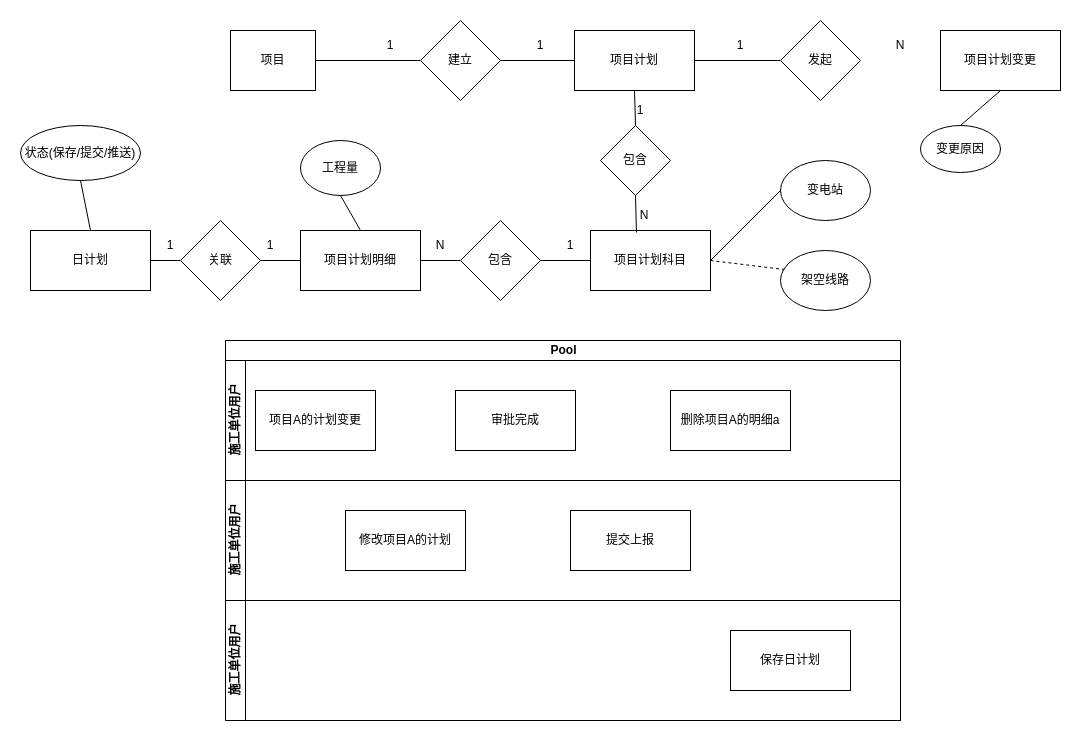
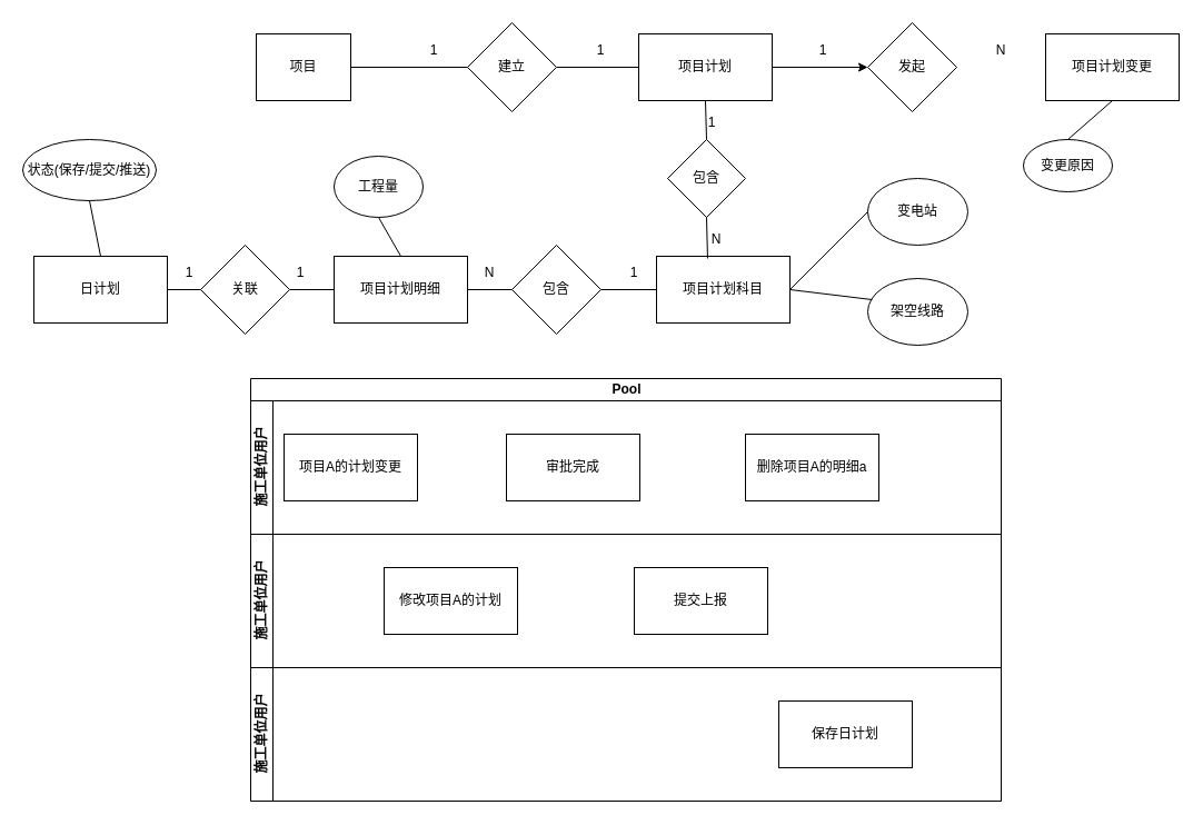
  <mxCell id="0" />
  <mxCell id="1" parent="0" />
  <mxCell id="2" value="日计划" style="rounded=0;whiteSpace=wrap;html=1;" vertex="1" parent="1"><mxGeometry x="30" y="230" width="120" height="60" as="geometry" /></mxCell>
  <mxCell id="3" value="项目计划" style="rounded=0;whiteSpace=wrap;html=1;" vertex="1" parent="1"><mxGeometry x="574" y="30" width="120" height="60" as="geometry" /></mxCell>
  <mxCell id="4" value="项目计划变更" style="rounded=0;whiteSpace=wrap;html=1;" vertex="1" parent="1"><mxGeometry x="940" y="30" width="120" height="60" as="geometry" /></mxCell>
  <mxCell id="5" value="项目计划明细" style="rounded=0;whiteSpace=wrap;html=1;" vertex="1" parent="1"><mxGeometry x="300" y="230" width="120" height="60" as="geometry" /></mxCell>
  <mxCell id="6" value="发起" style="rhombus;whiteSpace=wrap;html=1;" vertex="1" parent="1"><mxGeometry x="780" y="20" width="80" height="80" as="geometry" /></mxCell>
- <mxCell id="7" value="" style="endArrow=none;html=1;rounded=0;exitX=1;exitY=0.5;exitDx=0;exitDy=0;" edge="1" parent="1" source="3" target="6"><mxGeometry width="50" height="50" relative="1" as="geometry"><mxPoint x="970" y="330" as="sourcePoint" /><mxPoint x="1020" y="280" as="targetPoint" /></mxGeometry></mxCell>
+ <mxCell id="7" value="" style="endArrow=classic;html=1;rounded=0;exitX=1;exitY=0.5;exitDx=0;exitDy=0;" edge="1" parent="1" source="3" target="6"><mxGeometry width="50" height="50" relative="1" as="geometry"><mxPoint x="970" y="330" as="sourcePoint" /><mxPoint x="1020" y="280" as="targetPoint" /></mxGeometry></mxCell>
  <mxCell id="8" value="项目" style="rounded=0;whiteSpace=wrap;html=1;" vertex="1" parent="1"><mxGeometry x="230" y="30" width="85" height="60" as="geometry" /></mxCell>
  <mxCell id="9" value="建立" style="rhombus;whiteSpace=wrap;html=1;" vertex="1" parent="1"><mxGeometry x="420" y="20" width="80" height="80" as="geometry" /></mxCell>
  <mxCell id="10" value="" style="endArrow=none;html=1;rounded=0;exitX=1;exitY=0.5;exitDx=0;exitDy=0;entryX=0;entryY=0.5;entryDx=0;entryDy=0;" edge="1" parent="1" source="9" target="3"><mxGeometry width="50" height="50" relative="1" as="geometry"><mxPoint x="740" y="210" as="sourcePoint" /><mxPoint x="790" y="160" as="targetPoint" /></mxGeometry></mxCell>
  <mxCell id="11" value="" style="endArrow=none;html=1;rounded=0;exitX=1;exitY=0.5;exitDx=0;exitDy=0;entryX=0;entryY=0.5;entryDx=0;entryDy=0;" edge="1" parent="1" source="8" target="9"><mxGeometry width="50" height="50" relative="1" as="geometry"><mxPoint x="370" y="200" as="sourcePoint" /><mxPoint x="420" y="150" as="targetPoint" /></mxGeometry></mxCell>
  <mxCell id="12" value="关联" style="rhombus;whiteSpace=wrap;html=1;" vertex="1" parent="1"><mxGeometry x="180" y="220" width="80" height="80" as="geometry" /></mxCell>
  <mxCell id="13" value="" style="endArrow=none;html=1;rounded=0;exitX=1;exitY=0.5;exitDx=0;exitDy=0;entryX=0;entryY=0.5;entryDx=0;entryDy=0;" edge="1" parent="1" source="12" target="5"><mxGeometry width="50" height="50" relative="1" as="geometry"><mxPoint x="490" y="430" as="sourcePoint" /><mxPoint x="570" y="300" as="targetPoint" /></mxGeometry></mxCell>
  <mxCell id="14" value="" style="endArrow=none;html=1;rounded=0;exitX=1;exitY=0.5;exitDx=0;exitDy=0;entryX=0;entryY=0.5;entryDx=0;entryDy=0;" edge="1" parent="1" source="2" target="12"><mxGeometry width="50" height="50" relative="1" as="geometry"><mxPoint x="310" y="470" as="sourcePoint" /><mxPoint x="360" y="420" as="targetPoint" /></mxGeometry></mxCell>
  <mxCell id="15" value="1" style="text;html=1;strokeColor=none;fillColor=none;align=center;verticalAlign=middle;whiteSpace=wrap;rounded=0;" vertex="1" parent="1"><mxGeometry x="360" y="30" width="60" height="30" as="geometry" /></mxCell>
  <mxCell id="16" value="1" style="text;html=1;strokeColor=none;fillColor=none;align=center;verticalAlign=middle;whiteSpace=wrap;rounded=0;" vertex="1" parent="1"><mxGeometry x="510" y="30" width="60" height="30" as="geometry" /></mxCell>
  <mxCell id="17" value="1" style="text;html=1;strokeColor=none;fillColor=none;align=center;verticalAlign=middle;whiteSpace=wrap;rounded=0;" vertex="1" parent="1"><mxGeometry x="710" y="30" width="60" height="30" as="geometry" /></mxCell>
  <mxCell id="18" value="N" style="text;html=1;strokeColor=none;fillColor=none;align=center;verticalAlign=middle;whiteSpace=wrap;rounded=0;" vertex="1" parent="1"><mxGeometry x="870" y="30" width="60" height="30" as="geometry" /></mxCell>
  <mxCell id="19" value="N" style="text;html=1;strokeColor=none;fillColor=none;align=center;verticalAlign=middle;whiteSpace=wrap;rounded=0;" vertex="1" parent="1"><mxGeometry x="614" y="200" width="60" height="30" as="geometry" /></mxCell>
  <mxCell id="20" value="项目计划科目" style="rounded=0;whiteSpace=wrap;html=1;" vertex="1" parent="1"><mxGeometry x="590" y="230" width="120" height="60" as="geometry" /></mxCell>
  <mxCell id="21" value="包含" style="rhombus;whiteSpace=wrap;html=1;" vertex="1" parent="1"><mxGeometry x="600" y="125" width="70" height="70" as="geometry" /></mxCell>
  <mxCell id="22" value="" style="endArrow=none;html=1;rounded=0;exitX=0.5;exitY=1;exitDx=0;exitDy=0;entryX=0.5;entryY=0;entryDx=0;entryDy=0;" edge="1" parent="1" source="3" target="21"><mxGeometry width="50" height="50" relative="1" as="geometry"><mxPoint x="630" y="260" as="sourcePoint" /><mxPoint x="680" y="210" as="targetPoint" /></mxGeometry></mxCell>
  <mxCell id="23" value="1" style="text;html=1;strokeColor=none;fillColor=none;align=center;verticalAlign=middle;whiteSpace=wrap;rounded=0;" vertex="1" parent="1"><mxGeometry x="610" y="95" width="60" height="30" as="geometry" /></mxCell>
  <mxCell id="24" value="变电站" style="ellipse;whiteSpace=wrap;html=1;" vertex="1" parent="1"><mxGeometry x="780" y="160" width="90" height="60" as="geometry" /></mxCell>
  <mxCell id="25" value="架空线路" style="ellipse;whiteSpace=wrap;html=1;" vertex="1" parent="1"><mxGeometry x="780" y="250" width="90" height="60" as="geometry" /></mxCell>
  <mxCell id="26" value="" style="endArrow=none;html=1;rounded=0;exitX=1;exitY=0.5;exitDx=0;exitDy=0;entryX=0;entryY=0.5;entryDx=0;entryDy=0;" edge="1" parent="1" source="20" target="24"><mxGeometry width="50" height="50" relative="1" as="geometry"><mxPoint x="820" y="370" as="sourcePoint" /><mxPoint x="870" y="320" as="targetPoint" /></mxGeometry></mxCell>
- <mxCell id="27" value="" style="endArrow=none;html=1;rounded=0;exitX=1;exitY=0.5;exitDx=0;exitDy=0;entryX=0.044;entryY=0.317;entryDx=0;entryDy=0;entryPerimeter=0;dashed=1;" edge="1" parent="1" source="20" target="25"><mxGeometry width="50" height="50" relative="1" as="geometry"><mxPoint x="940" y="400" as="sourcePoint" /><mxPoint x="990" y="350" as="targetPoint" /></mxGeometry></mxCell>
+ <mxCell id="27" value="" style="endArrow=none;html=1;rounded=0;exitX=1;exitY=0.5;exitDx=0;exitDy=0;entryX=0.044;entryY=0.317;entryDx=0;entryDy=0;entryPerimeter=0;" edge="1" parent="1" source="20" target="25"><mxGeometry width="50" height="50" relative="1" as="geometry"><mxPoint x="940" y="400" as="sourcePoint" /><mxPoint x="990" y="350" as="targetPoint" /></mxGeometry></mxCell>
  <mxCell id="28" value="包含" style="rhombus;whiteSpace=wrap;html=1;" vertex="1" parent="1"><mxGeometry x="460" y="220" width="80" height="80" as="geometry" /></mxCell>
  <mxCell id="29" value="" style="endArrow=none;html=1;rounded=0;exitX=1;exitY=0.5;exitDx=0;exitDy=0;entryX=0;entryY=0.5;entryDx=0;entryDy=0;" edge="1" parent="1" source="28" target="20"><mxGeometry width="50" height="50" relative="1" as="geometry"><mxPoint x="670" y="430" as="sourcePoint" /><mxPoint x="720" y="380" as="targetPoint" /></mxGeometry></mxCell>
  <mxCell id="30" value="" style="endArrow=none;html=1;rounded=0;exitX=1;exitY=0.5;exitDx=0;exitDy=0;entryX=0;entryY=0.5;entryDx=0;entryDy=0;" edge="1" parent="1" source="5" target="28"><mxGeometry width="50" height="50" relative="1" as="geometry"><mxPoint x="670" y="410" as="sourcePoint" /><mxPoint x="720" y="360" as="targetPoint" /></mxGeometry></mxCell>
  <mxCell id="31" value="" style="endArrow=none;html=1;rounded=0;exitX=0.5;exitY=1;exitDx=0;exitDy=0;entryX=0.383;entryY=0.033;entryDx=0;entryDy=0;entryPerimeter=0;" edge="1" parent="1" source="21" target="20"><mxGeometry width="50" height="50" relative="1" as="geometry"><mxPoint x="700" y="170" as="sourcePoint" /><mxPoint x="750" y="120" as="targetPoint" /></mxGeometry></mxCell>
  <mxCell id="32" value="1" style="text;html=1;strokeColor=none;fillColor=none;align=center;verticalAlign=middle;whiteSpace=wrap;rounded=0;" vertex="1" parent="1"><mxGeometry x="540" y="230" width="60" height="30" as="geometry" /></mxCell>
  <mxCell id="33" value="N" style="text;html=1;strokeColor=none;fillColor=none;align=center;verticalAlign=middle;whiteSpace=wrap;rounded=0;" vertex="1" parent="1"><mxGeometry x="410" y="230" width="60" height="30" as="geometry" /></mxCell>
  <mxCell id="34" value="1" style="text;html=1;strokeColor=none;fillColor=none;align=center;verticalAlign=middle;whiteSpace=wrap;rounded=0;" vertex="1" parent="1"><mxGeometry x="240" y="230" width="60" height="30" as="geometry" /></mxCell>
  <mxCell id="35" value="1" style="text;html=1;strokeColor=none;fillColor=none;align=center;verticalAlign=middle;whiteSpace=wrap;rounded=0;" vertex="1" parent="1"><mxGeometry x="140" y="230" width="60" height="30" as="geometry" /></mxCell>
  <mxCell id="36" value="Pool" style="swimlane;childLayout=stackLayout;resizeParent=1;resizeParentMax=0;horizontal=1;startSize=20;horizontalStack=0;html=1;" vertex="1" parent="1"><mxGeometry x="225" y="340" width="675" height="380" as="geometry" /></mxCell>
  <mxCell id="37" value="施工单位用户" style="swimlane;startSize=20;horizontal=0;html=1;" vertex="1" parent="36"><mxGeometry y="20" width="675" height="120" as="geometry" /></mxCell>
  <mxCell id="38" value="项目A的计划变更" style="rounded=0;whiteSpace=wrap;html=1;" vertex="1" parent="37"><mxGeometry x="30" y="30" width="120" height="60" as="geometry" /></mxCell>
  <mxCell id="39" value="审批完成" style="rounded=0;whiteSpace=wrap;html=1;" vertex="1" parent="37"><mxGeometry x="230" y="30" width="120" height="60" as="geometry" /></mxCell>
  <mxCell id="40" value="删除项目A的明细a" style="rounded=0;whiteSpace=wrap;html=1;" vertex="1" parent="37"><mxGeometry x="445" y="30" width="120" height="60" as="geometry" /></mxCell>
  <mxCell id="41" value="施工单位用户" style="swimlane;startSize=20;horizontal=0;html=1;" vertex="1" parent="36"><mxGeometry y="140" width="675" height="120" as="geometry" /></mxCell>
  <mxCell id="42" value="修改项目A的计划" style="rounded=0;whiteSpace=wrap;html=1;" vertex="1" parent="41"><mxGeometry x="120" y="30" width="120" height="60" as="geometry" /></mxCell>
  <mxCell id="43" value="提交上报" style="rounded=0;whiteSpace=wrap;html=1;" vertex="1" parent="41"><mxGeometry x="345" y="30" width="120" height="60" as="geometry" /></mxCell>
  <mxCell id="44" value="施工单位用户" style="swimlane;startSize=20;horizontal=0;html=1;" vertex="1" parent="36"><mxGeometry y="260" width="675" height="120" as="geometry" /></mxCell>
- <mxCell id="45" value="保存日计划" style="rounded=0;whiteSpace=wrap;html=1;" vertex="1" parent="44"><mxGeometry x="505" y="30" width="120" height="60" as="geometry" /></mxCell>
+ <mxCell id="45" value="保存日计划" style="rounded=0;whiteSpace=wrap;html=1;" vertex="1" parent="44"><mxGeometry x="475" y="30" width="120" height="60" as="geometry" /></mxCell>
  <mxCell id="46" value="状态(保存/提交/推送)" style="ellipse;whiteSpace=wrap;html=1;" vertex="1" parent="1"><mxGeometry x="20" y="125" width="120" height="55" as="geometry" /></mxCell>
  <mxCell id="47" value="" style="endArrow=none;html=1;rounded=0;exitX=0.5;exitY=0;exitDx=0;exitDy=0;entryX=0.5;entryY=1;entryDx=0;entryDy=0;" edge="1" parent="1" source="2" target="46"><mxGeometry width="50" height="50" relative="1" as="geometry"><mxPoint x="130" y="160" as="sourcePoint" /><mxPoint x="180" y="110" as="targetPoint" /></mxGeometry></mxCell>
  <mxCell id="48" value="工程量" style="ellipse;whiteSpace=wrap;html=1;" vertex="1" parent="1"><mxGeometry x="300" y="140" width="80" height="55" as="geometry" /></mxCell>
  <mxCell id="49" value="" style="endArrow=none;html=1;rounded=0;exitX=0.5;exitY=0;exitDx=0;exitDy=0;entryX=0.5;entryY=1;entryDx=0;entryDy=0;" edge="1" parent="1" source="5" target="48"><mxGeometry width="50" height="50" relative="1" as="geometry"><mxPoint x="420" y="190" as="sourcePoint" /><mxPoint x="470" y="140" as="targetPoint" /></mxGeometry></mxCell>
  <mxCell id="50" value="变更原因" style="ellipse;whiteSpace=wrap;html=1;" vertex="1" parent="1"><mxGeometry x="920" y="125" width="80" height="47" as="geometry" /></mxCell>
  <mxCell id="51" value="" style="endArrow=none;html=1;rounded=0;exitX=0.5;exitY=1;exitDx=0;exitDy=0;entryX=0.5;entryY=0;entryDx=0;entryDy=0;" edge="1" parent="1" source="4" target="50"><mxGeometry width="50" height="50" relative="1" as="geometry"><mxPoint x="1000" y="290" as="sourcePoint" /><mxPoint x="1050" y="240" as="targetPoint" /></mxGeometry></mxCell>
